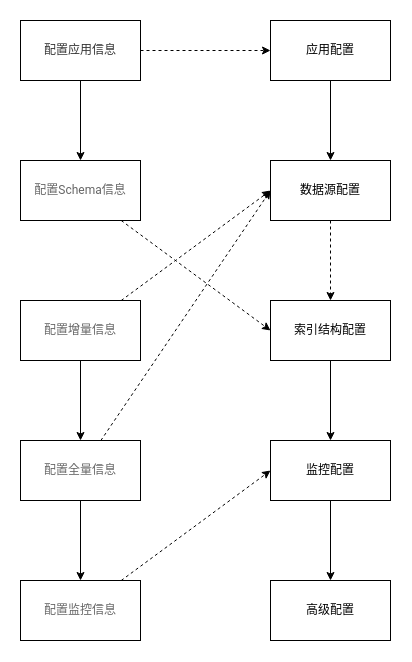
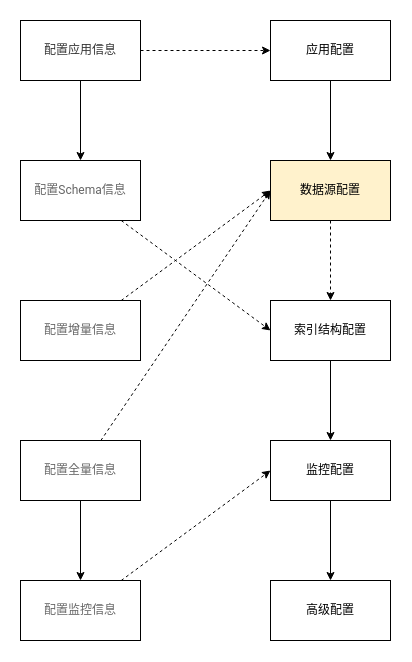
  <mxCell id="0" />
  <mxCell id="1" parent="0" />
  <mxCell id="2" value="" style="edgeStyle=orthogonalEdgeStyle;rounded=0;orthogonalLoop=1;jettySize=auto;html=1;" edge="1" parent="1" source="4" target="6"><mxGeometry relative="1" as="geometry" /></mxCell>
  <mxCell id="3" style="edgeStyle=none;rounded=0;orthogonalLoop=1;jettySize=auto;html=1;entryX=0;entryY=0.5;entryDx=0;entryDy=0;dashed=1;" edge="1" parent="1" source="4" target="16"><mxGeometry relative="1" as="geometry" /></mxCell>
  <mxCell id="4" value="&lt;span style=&quot;color: rgb(51 , 51 , 51) ; font-family: &amp;#34;roboto&amp;#34; , &amp;#34;helvetica neue&amp;#34; , &amp;#34;helvetica&amp;#34; , &amp;#34;tahoma&amp;#34; , &amp;#34;arial&amp;#34; , &amp;#34;pingfang sc&amp;#34; , &amp;#34;microsoft yahei&amp;#34; ; text-align: left ; background-color: rgb(255 , 255 , 255)&quot;&gt;配置应用信息&lt;/span&gt;" style="rounded=0;whiteSpace=wrap;html=1;" vertex="1" parent="1"><mxGeometry x="20" y="20" width="120" height="60" as="geometry" /></mxCell>
  <mxCell id="5" style="edgeStyle=none;rounded=0;orthogonalLoop=1;jettySize=auto;html=1;entryX=0;entryY=0.5;entryDx=0;entryDy=0;dashed=1;" edge="1" parent="1" source="6" target="20"><mxGeometry relative="1" as="geometry" /></mxCell>
  <mxCell id="6" value="&lt;span style=&quot;color: rgb(102 , 102 , 102) ; font-family: &amp;#34;roboto&amp;#34; , &amp;#34;helvetica neue&amp;#34; , &amp;#34;helvetica&amp;#34; , &amp;#34;tahoma&amp;#34; , &amp;#34;arial&amp;#34; , &amp;#34;pingfang sc&amp;#34; , &amp;#34;microsoft yahei&amp;#34; ; text-align: left ; background-color: rgb(255 , 255 , 255)&quot;&gt;配置Schema信息&lt;/span&gt;" style="rounded=0;whiteSpace=wrap;html=1;" vertex="1" parent="1"><mxGeometry x="20" y="160" width="120" height="60" as="geometry" /></mxCell>
- <mxCell id="7" value="" style="edgeStyle=orthogonalEdgeStyle;rounded=0;orthogonalLoop=1;jettySize=auto;html=1;" edge="1" parent="1" source="9" target="12"><mxGeometry relative="1" as="geometry" /></mxCell>
  <mxCell id="8" style="edgeStyle=none;rounded=0;orthogonalLoop=1;jettySize=auto;html=1;entryX=0;entryY=0.5;entryDx=0;entryDy=0;dashed=1;" edge="1" parent="1" source="9" target="18"><mxGeometry relative="1" as="geometry" /></mxCell>
  <mxCell id="9" value="&lt;span style=&quot;color: rgb(102 , 102 , 102) ; font-family: &amp;#34;roboto&amp;#34; , &amp;#34;helvetica neue&amp;#34; , &amp;#34;helvetica&amp;#34; , &amp;#34;tahoma&amp;#34; , &amp;#34;arial&amp;#34; , &amp;#34;pingfang sc&amp;#34; , &amp;#34;microsoft yahei&amp;#34; ; text-align: left ; background-color: rgb(255 , 255 , 255)&quot;&gt;配置增量信息&lt;/span&gt;" style="rounded=0;whiteSpace=wrap;html=1;" vertex="1" parent="1"><mxGeometry x="20" y="300" width="120" height="60" as="geometry" /></mxCell>
  <mxCell id="10" value="" style="edgeStyle=orthogonalEdgeStyle;rounded=0;orthogonalLoop=1;jettySize=auto;html=1;" edge="1" parent="1" source="12" target="14"><mxGeometry relative="1" as="geometry" /></mxCell>
  <mxCell id="11" style="edgeStyle=none;rounded=0;orthogonalLoop=1;jettySize=auto;html=1;entryX=0;entryY=0.5;entryDx=0;entryDy=0;dashed=1;" edge="1" parent="1" source="12" target="18"><mxGeometry relative="1" as="geometry" /></mxCell>
  <mxCell id="12" value="&lt;span style=&quot;color: rgb(102 , 102 , 102) ; font-family: &amp;#34;roboto&amp;#34; , &amp;#34;helvetica neue&amp;#34; , &amp;#34;helvetica&amp;#34; , &amp;#34;tahoma&amp;#34; , &amp;#34;arial&amp;#34; , &amp;#34;pingfang sc&amp;#34; , &amp;#34;microsoft yahei&amp;#34; ; text-align: left ; background-color: rgb(255 , 255 , 255)&quot;&gt;配置全量信息&lt;/span&gt;" style="rounded=0;whiteSpace=wrap;html=1;" vertex="1" parent="1"><mxGeometry x="20" y="440" width="120" height="60" as="geometry" /></mxCell>
  <mxCell id="13" style="edgeStyle=none;rounded=0;orthogonalLoop=1;jettySize=auto;html=1;entryX=0;entryY=0.5;entryDx=0;entryDy=0;dashed=1;" edge="1" parent="1" source="14" target="22"><mxGeometry relative="1" as="geometry"><mxPoint x="260" y="470" as="targetPoint" /></mxGeometry></mxCell>
  <mxCell id="14" value="&lt;span style=&quot;color: rgb(102 , 102 , 102) ; font-family: &amp;#34;roboto&amp;#34; , &amp;#34;helvetica neue&amp;#34; , &amp;#34;helvetica&amp;#34; , &amp;#34;tahoma&amp;#34; , &amp;#34;arial&amp;#34; , &amp;#34;pingfang sc&amp;#34; , &amp;#34;microsoft yahei&amp;#34; ; text-align: left ; background-color: rgb(255 , 255 , 255)&quot;&gt;配置监控信息&lt;/span&gt;" style="rounded=0;whiteSpace=wrap;html=1;" vertex="1" parent="1"><mxGeometry x="20" y="580" width="120" height="60" as="geometry" /></mxCell>
  <mxCell id="15" value="" style="edgeStyle=orthogonalEdgeStyle;rounded=0;orthogonalLoop=1;jettySize=auto;html=1;" edge="1" parent="1" source="16" target="18"><mxGeometry relative="1" as="geometry" /></mxCell>
  <mxCell id="16" value="应用配置" style="rounded=0;whiteSpace=wrap;html=1;" vertex="1" parent="1"><mxGeometry x="270" y="20" width="120" height="60" as="geometry" /></mxCell>
  <mxCell id="17" value="" style="edgeStyle=orthogonalEdgeStyle;rounded=0;orthogonalLoop=1;jettySize=auto;html=1;dashed=1;" edge="1" parent="1" source="18" target="20"><mxGeometry relative="1" as="geometry" /></mxCell>
- <mxCell id="18" value="数据源配置" style="rounded=0;whiteSpace=wrap;html=1;" vertex="1" parent="1"><mxGeometry x="270" y="160" width="120" height="60" as="geometry" /></mxCell>
+ <mxCell id="18" value="数据源配置" style="rounded=0;whiteSpace=wrap;html=1;fillColor=#fff2cc;" vertex="1" parent="1"><mxGeometry x="270" y="160" width="120" height="60" as="geometry" /></mxCell>
  <mxCell id="19" value="" style="edgeStyle=orthogonalEdgeStyle;rounded=0;orthogonalLoop=1;jettySize=auto;html=1;" edge="1" parent="1" source="20" target="22"><mxGeometry relative="1" as="geometry" /></mxCell>
  <mxCell id="20" value="索引结构配置" style="rounded=0;whiteSpace=wrap;html=1;" vertex="1" parent="1"><mxGeometry x="270" y="300" width="120" height="60" as="geometry" /></mxCell>
  <mxCell id="21" value="" style="edgeStyle=orthogonalEdgeStyle;rounded=0;orthogonalLoop=1;jettySize=auto;html=1;" edge="1" parent="1" source="22" target="23"><mxGeometry relative="1" as="geometry" /></mxCell>
  <mxCell id="22" value="监控配置" style="rounded=0;whiteSpace=wrap;html=1;" vertex="1" parent="1"><mxGeometry x="270" y="440" width="120" height="60" as="geometry" /></mxCell>
  <mxCell id="23" value="高级配置" style="rounded=0;whiteSpace=wrap;html=1;" vertex="1" parent="1"><mxGeometry x="270" y="580" width="120" height="60" as="geometry" /></mxCell>
